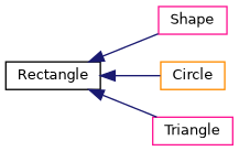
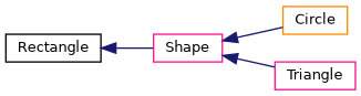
  digraph {
    rankdir=LR
    node [color=deeppink fillcolor=white fontname=Helvetica fontsize=10 shape=record style=filled]
    edge [color=midnightblue dir=back fontname=Helvetica fontsize=10 labelfontname=Helvetica labelfontsize=10 style=solid]
    n1 [height=0.2 label=Shape width=0.4]
    n2 [color=darkorange height=0.2 label=Circle width=0.4]
    n3 [height=0.2 label=Triangle width=0.4]
    n4 [color=black height=0.2 label=Rectangle width=0.4]
-   n4 -> n2
-   n4 -> n3
+   n1 -> n2
+   n1 -> n3
    n4 -> n1
  }
